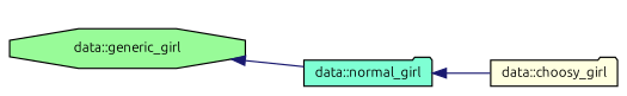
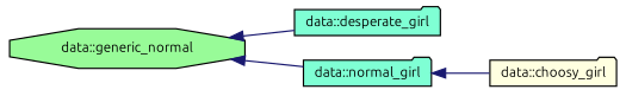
  digraph {
    fontname=Ubuntu
    rankdir=LR
    node [color=black fillcolor=aquamarine fontname=Ubuntu fontsize=10 shape=folder style=filled]
    edge [color=midnightblue dir=back fontname=Ubuntu fontsize=10 labelfontname=Helvetica labelfontsize=10 style=solid]
-   n1 [fillcolor=palegreen height=0.2 label="data::generic_girl" shape=octagon width=0.4]
+   n1 [fillcolor=palegreen height=0.2 label="data::generic_normal" shape=octagon width=0.4]
+   n2 [height=0.2 label="data::desperate_girl" width=0.4]
    n3 [height=0.2 label="data::normal_girl" width=0.4]
    n4 [fillcolor=lightyellow height=0.2 label="data::choosy_girl" width=0.4]
+   n1 -> n2
    n1 -> n3
    n3 -> n4
  }
